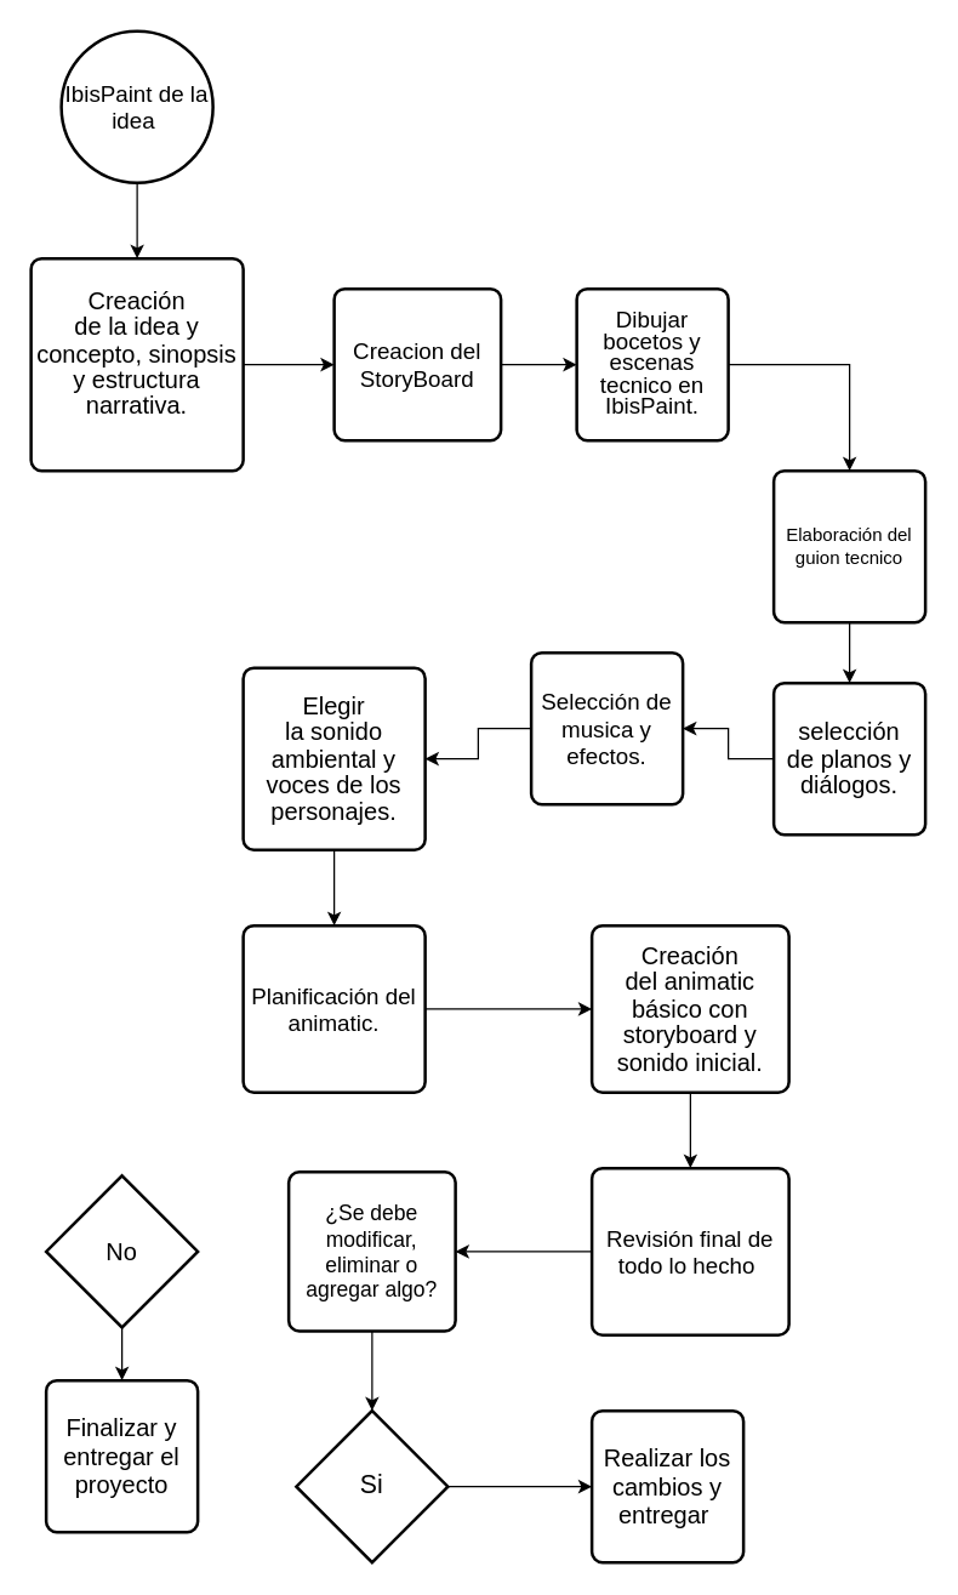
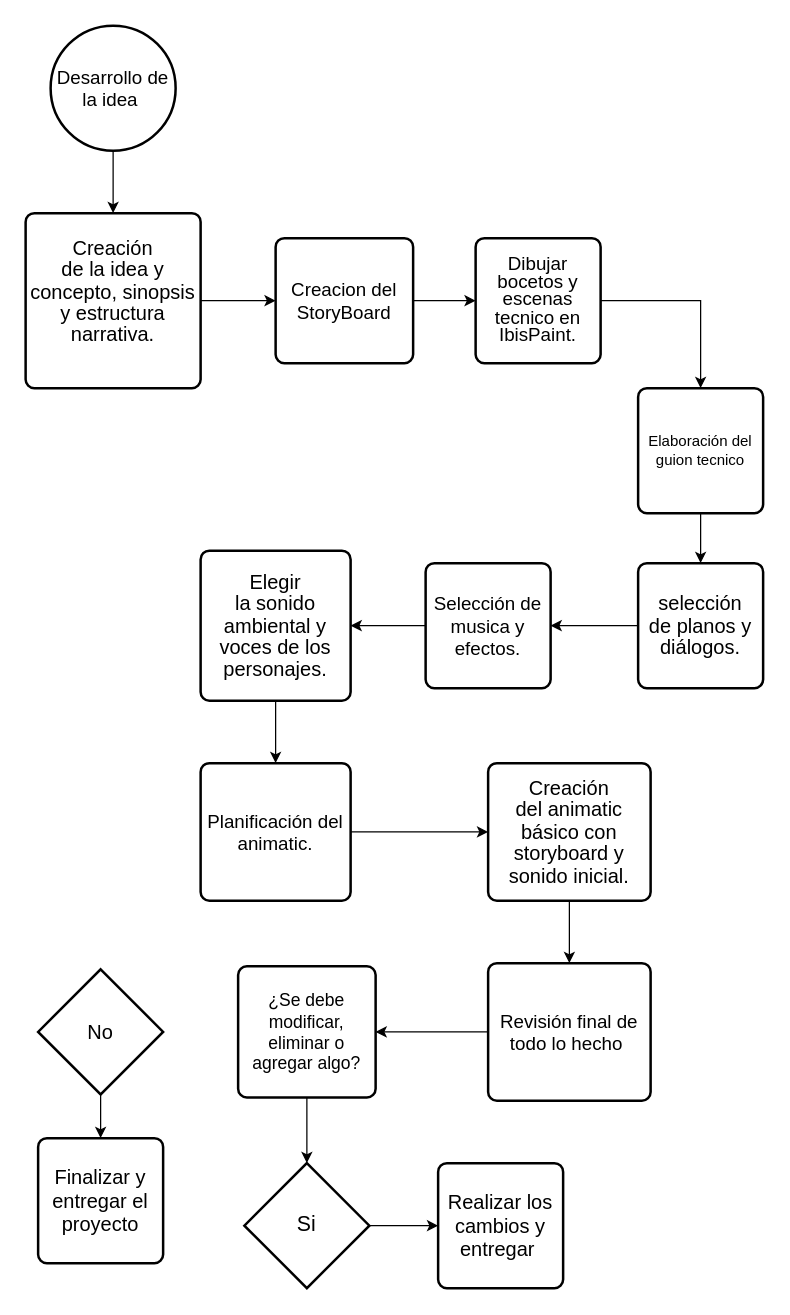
  <mxCell id="0" />
  <mxCell id="1" parent="0" />
  <mxCell id="2" style="edgeStyle=orthogonalEdgeStyle;rounded=0;orthogonalLoop=1;jettySize=auto;html=1;exitX=0.5;exitY=1;exitDx=0;exitDy=0;exitPerimeter=0;entryX=0.5;entryY=0;entryDx=0;entryDy=0;" edge="1" parent="1" source="3" target="5"><mxGeometry relative="1" as="geometry" /></mxCell>
- <mxCell id="3" value="&lt;font style=&quot;font-size: 15px;&quot;&gt;IbisPaint de la idea&amp;nbsp;&lt;/font&gt;" style="strokeWidth=2;html=1;shape=mxgraph.flowchart.start_2;whiteSpace=wrap;" vertex="1" parent="1"><mxGeometry x="40" y="20" width="100" height="100" as="geometry" /></mxCell>
+ <mxCell id="3" value="&lt;font style=&quot;font-size: 15px;&quot;&gt;Desarrollo de la idea&amp;nbsp;&lt;/font&gt;" style="strokeWidth=2;html=1;shape=mxgraph.flowchart.start_2;whiteSpace=wrap;" vertex="1" parent="1"><mxGeometry x="40" y="20" width="100" height="100" as="geometry" /></mxCell>
  <mxCell id="4" style="edgeStyle=orthogonalEdgeStyle;rounded=0;orthogonalLoop=1;jettySize=auto;html=1;exitX=1;exitY=0.5;exitDx=0;exitDy=0;" edge="1" parent="1" source="5" target="7"><mxGeometry relative="1" as="geometry" /></mxCell>
  <mxCell id="5" value="&lt;br&gt;&lt;span style=&quot;font-size:12.0pt;line-height:107%;&lt;br/&gt;font-family:&amp;quot;Times New Roman&amp;quot;,serif;mso-fareast-font-family:&amp;quot;Times New Roman&amp;quot;;&lt;br/&gt;mso-ansi-language:ES-MX;mso-fareast-language:ES-MX;mso-bidi-language:AR-SA&quot;&gt;Creación&lt;br&gt;de la idea y concepto, sinopsis y estructura narrativa.&lt;/span&gt;&lt;br&gt;&lt;br&gt;&lt;div&gt;&lt;br/&gt;&lt;/div&gt;" style="rounded=1;whiteSpace=wrap;html=1;absoluteArcSize=1;arcSize=14;strokeWidth=2;align=center;" vertex="1" parent="1"><mxGeometry x="20" y="170" width="140" height="140" as="geometry" /></mxCell>
  <mxCell id="6" style="edgeStyle=orthogonalEdgeStyle;rounded=0;orthogonalLoop=1;jettySize=auto;html=1;exitX=1;exitY=0.5;exitDx=0;exitDy=0;entryX=0;entryY=0.5;entryDx=0;entryDy=0;" edge="1" parent="1" source="7" target="9"><mxGeometry relative="1" as="geometry" /></mxCell>
  <mxCell id="7" value="&lt;font style=&quot;font-size: 15px;&quot;&gt;Creacion del StoryBoard&lt;/font&gt;" style="rounded=1;whiteSpace=wrap;html=1;absoluteArcSize=1;arcSize=14;strokeWidth=2;" vertex="1" parent="1"><mxGeometry x="220" y="190" width="110" height="100" as="geometry" /></mxCell>
  <mxCell id="8" style="edgeStyle=orthogonalEdgeStyle;rounded=0;orthogonalLoop=1;jettySize=auto;html=1;exitX=1;exitY=0.5;exitDx=0;exitDy=0;" edge="1" parent="1" source="9" target="11"><mxGeometry relative="1" as="geometry" /></mxCell>
  <mxCell id="9" value="&lt;span style=&quot;line-height: 107%;&quot;&gt;&lt;font style=&quot;font-size: 15px;&quot;&gt;Dibujar&lt;br&gt;bocetos y escenas tecnico en IbisPaint.&lt;/font&gt;&lt;/span&gt;" style="rounded=1;whiteSpace=wrap;html=1;absoluteArcSize=1;arcSize=14;strokeWidth=2;" vertex="1" parent="1"><mxGeometry x="380" y="190" width="100" height="100" as="geometry" /></mxCell>
  <mxCell id="10" value="" style="edgeStyle=orthogonalEdgeStyle;rounded=0;orthogonalLoop=1;jettySize=auto;html=1;" edge="1" parent="1" source="11" target="13"><mxGeometry relative="1" as="geometry" /></mxCell>
  <mxCell id="11" value="Elaboración del guion tecnico" style="rounded=1;whiteSpace=wrap;html=1;absoluteArcSize=1;arcSize=14;strokeWidth=2;" vertex="1" parent="1"><mxGeometry x="510" y="310" width="100" height="100" as="geometry" /></mxCell>
  <mxCell id="12" value="" style="edgeStyle=orthogonalEdgeStyle;rounded=0;orthogonalLoop=1;jettySize=auto;html=1;" edge="1" parent="1" source="13" target="15"><mxGeometry relative="1" as="geometry" /></mxCell>
  <mxCell id="13" value="&lt;span style=&quot;font-size:12.0pt;line-height:107%;&lt;br/&gt;font-family:&amp;quot;Times New Roman&amp;quot;,serif;mso-fareast-font-family:&amp;quot;Times New Roman&amp;quot;;&lt;br/&gt;mso-ansi-language:ES-MX;mso-fareast-language:ES-MX;mso-bidi-language:AR-SA&quot;&gt;selección&lt;br/&gt;de planos y diálogos.&lt;/span&gt;" style="rounded=1;whiteSpace=wrap;html=1;absoluteArcSize=1;arcSize=14;strokeWidth=2;" vertex="1" parent="1"><mxGeometry x="510" y="450" width="100" height="100" as="geometry" /></mxCell>
  <mxCell id="14" style="edgeStyle=orthogonalEdgeStyle;rounded=0;orthogonalLoop=1;jettySize=auto;html=1;exitX=0;exitY=0.5;exitDx=0;exitDy=0;entryX=1;entryY=0.5;entryDx=0;entryDy=0;" edge="1" parent="1" source="15" target="17"><mxGeometry relative="1" as="geometry" /></mxCell>
- <mxCell id="15" value="&lt;font style=&quot;font-size: 15px;&quot;&gt;Selección de musica y efectos.&lt;/font&gt;" style="rounded=1;whiteSpace=wrap;html=1;absoluteArcSize=1;arcSize=14;strokeWidth=2;" vertex="1" parent="1"><mxGeometry x="350" y="430" width="100" height="100" as="geometry" /></mxCell>
+ <mxCell id="15" value="&lt;font style=&quot;font-size: 15px;&quot;&gt;Selección de musica y efectos.&lt;/font&gt;" style="rounded=1;whiteSpace=wrap;html=1;absoluteArcSize=1;arcSize=14;strokeWidth=2;" vertex="1" parent="1"><mxGeometry x="340" y="450" width="100" height="100" as="geometry" /></mxCell>
  <mxCell id="16" style="edgeStyle=orthogonalEdgeStyle;rounded=0;orthogonalLoop=1;jettySize=auto;html=1;exitX=0.5;exitY=1;exitDx=0;exitDy=0;entryX=0.5;entryY=0;entryDx=0;entryDy=0;" edge="1" parent="1" source="17" target="19"><mxGeometry relative="1" as="geometry" /></mxCell>
  <mxCell id="17" value="&lt;span style=&quot;font-size:12.0pt;line-height:107%;&lt;br/&gt;font-family:&amp;quot;Times New Roman&amp;quot;,serif;mso-fareast-font-family:&amp;quot;Times New Roman&amp;quot;;&lt;br/&gt;mso-ansi-language:ES-MX;mso-fareast-language:ES-MX;mso-bidi-language:AR-SA&quot;&gt;Elegir&lt;br/&gt;la sonido ambiental y voces de los personajes.&lt;/span&gt;" style="rounded=1;whiteSpace=wrap;html=1;absoluteArcSize=1;arcSize=14;strokeWidth=2;" vertex="1" parent="1"><mxGeometry x="160" y="440" width="120" height="120" as="geometry" /></mxCell>
  <mxCell id="18" style="edgeStyle=orthogonalEdgeStyle;rounded=0;orthogonalLoop=1;jettySize=auto;html=1;exitX=1;exitY=0.5;exitDx=0;exitDy=0;entryX=0;entryY=0.5;entryDx=0;entryDy=0;" edge="1" parent="1" source="19" target="21"><mxGeometry relative="1" as="geometry" /></mxCell>
  <mxCell id="19" value="&lt;font style=&quot;font-size: 15px;&quot;&gt;Planificación del animatic.&lt;/font&gt;" style="rounded=1;whiteSpace=wrap;html=1;absoluteArcSize=1;arcSize=14;strokeWidth=2;" vertex="1" parent="1"><mxGeometry x="160" y="610" width="120" height="110" as="geometry" /></mxCell>
  <mxCell id="20" value="" style="edgeStyle=orthogonalEdgeStyle;rounded=0;orthogonalLoop=1;jettySize=auto;html=1;" edge="1" parent="1" source="21" target="23"><mxGeometry relative="1" as="geometry" /></mxCell>
  <mxCell id="21" value="&lt;span style=&quot;font-size:12.0pt;line-height:107%;&lt;br/&gt;font-family:&amp;quot;Times New Roman&amp;quot;,serif;mso-fareast-font-family:&amp;quot;Times New Roman&amp;quot;;&lt;br/&gt;mso-ansi-language:ES-MX;mso-fareast-language:ES-MX;mso-bidi-language:AR-SA&quot;&gt;Creación&lt;br/&gt;del animatic básico con storyboard y sonido inicial.&lt;/span&gt;" style="rounded=1;whiteSpace=wrap;html=1;absoluteArcSize=1;arcSize=14;strokeWidth=2;" vertex="1" parent="1"><mxGeometry x="390" y="610" width="130" height="110" as="geometry" /></mxCell>
  <mxCell id="22" value="" style="edgeStyle=orthogonalEdgeStyle;rounded=0;orthogonalLoop=1;jettySize=auto;html=1;" edge="1" parent="1" source="23" target="24"><mxGeometry relative="1" as="geometry" /></mxCell>
  <mxCell id="23" value="&lt;font style=&quot;font-size: 15px;&quot;&gt;Revisión final de todo lo hecho&amp;nbsp;&lt;/font&gt;" style="rounded=1;whiteSpace=wrap;html=1;absoluteArcSize=1;arcSize=14;strokeWidth=2;" vertex="1" parent="1"><mxGeometry x="390" y="770" width="130" height="110" as="geometry" /></mxCell>
  <mxCell id="24" value="&lt;font style=&quot;font-size: 14px;&quot;&gt;¿Se debe modificar, eliminar o agregar algo?&lt;/font&gt;" style="rounded=1;whiteSpace=wrap;html=1;absoluteArcSize=1;arcSize=14;strokeWidth=2;" vertex="1" parent="1"><mxGeometry x="190" y="772.5" width="110" height="105" as="geometry" /></mxCell>
  <mxCell id="25" value="" style="edgeStyle=orthogonalEdgeStyle;rounded=0;orthogonalLoop=1;jettySize=auto;html=1;" edge="1" parent="1" source="26" target="31"><mxGeometry relative="1" as="geometry" /></mxCell>
  <mxCell id="26" value="&lt;font style=&quot;font-size: 16px;&quot;&gt;No&lt;/font&gt;" style="strokeWidth=2;html=1;shape=mxgraph.flowchart.decision;whiteSpace=wrap;" vertex="1" parent="1"><mxGeometry x="30" y="775" width="100" height="100" as="geometry" /></mxCell>
  <mxCell id="27" value="" style="edgeStyle=orthogonalEdgeStyle;rounded=0;orthogonalLoop=1;jettySize=auto;html=1;" edge="1" parent="1" source="28" target="30"><mxGeometry relative="1" as="geometry" /></mxCell>
  <mxCell id="28" value="&lt;font style=&quot;font-size: 17px;&quot;&gt;Si&lt;/font&gt;" style="strokeWidth=2;html=1;shape=mxgraph.flowchart.decision;whiteSpace=wrap;" vertex="1" parent="1"><mxGeometry x="195" y="930" width="100" height="100" as="geometry" /></mxCell>
  <mxCell id="29" style="edgeStyle=orthogonalEdgeStyle;rounded=0;orthogonalLoop=1;jettySize=auto;html=1;exitX=0.5;exitY=1;exitDx=0;exitDy=0;entryX=0.5;entryY=0;entryDx=0;entryDy=0;entryPerimeter=0;" edge="1" parent="1" source="24" target="28"><mxGeometry relative="1" as="geometry" /></mxCell>
- <mxCell id="30" value="&lt;font style=&quot;font-size: 16px;&quot;&gt;Realizar los cambios y entregar&amp;nbsp;&lt;/font&gt;" style="rounded=1;whiteSpace=wrap;html=1;absoluteArcSize=1;arcSize=14;strokeWidth=2;" vertex="1" parent="1"><mxGeometry x="390" y="930" width="100" height="100" as="geometry" /></mxCell>
+ <mxCell id="30" value="&lt;font style=&quot;font-size: 16px;&quot;&gt;Realizar los cambios y entregar&amp;nbsp;&lt;/font&gt;" style="rounded=1;whiteSpace=wrap;html=1;absoluteArcSize=1;arcSize=14;strokeWidth=2;" vertex="1" parent="1"><mxGeometry x="350" y="930" width="100" height="100" as="geometry" /></mxCell>
  <mxCell id="31" value="&lt;font style=&quot;font-size: 16px;&quot;&gt;Finalizar y entregar el proyecto&lt;/font&gt;" style="rounded=1;whiteSpace=wrap;html=1;absoluteArcSize=1;arcSize=14;strokeWidth=2;" vertex="1" parent="1"><mxGeometry x="30" y="910" width="100" height="100" as="geometry" /></mxCell>
